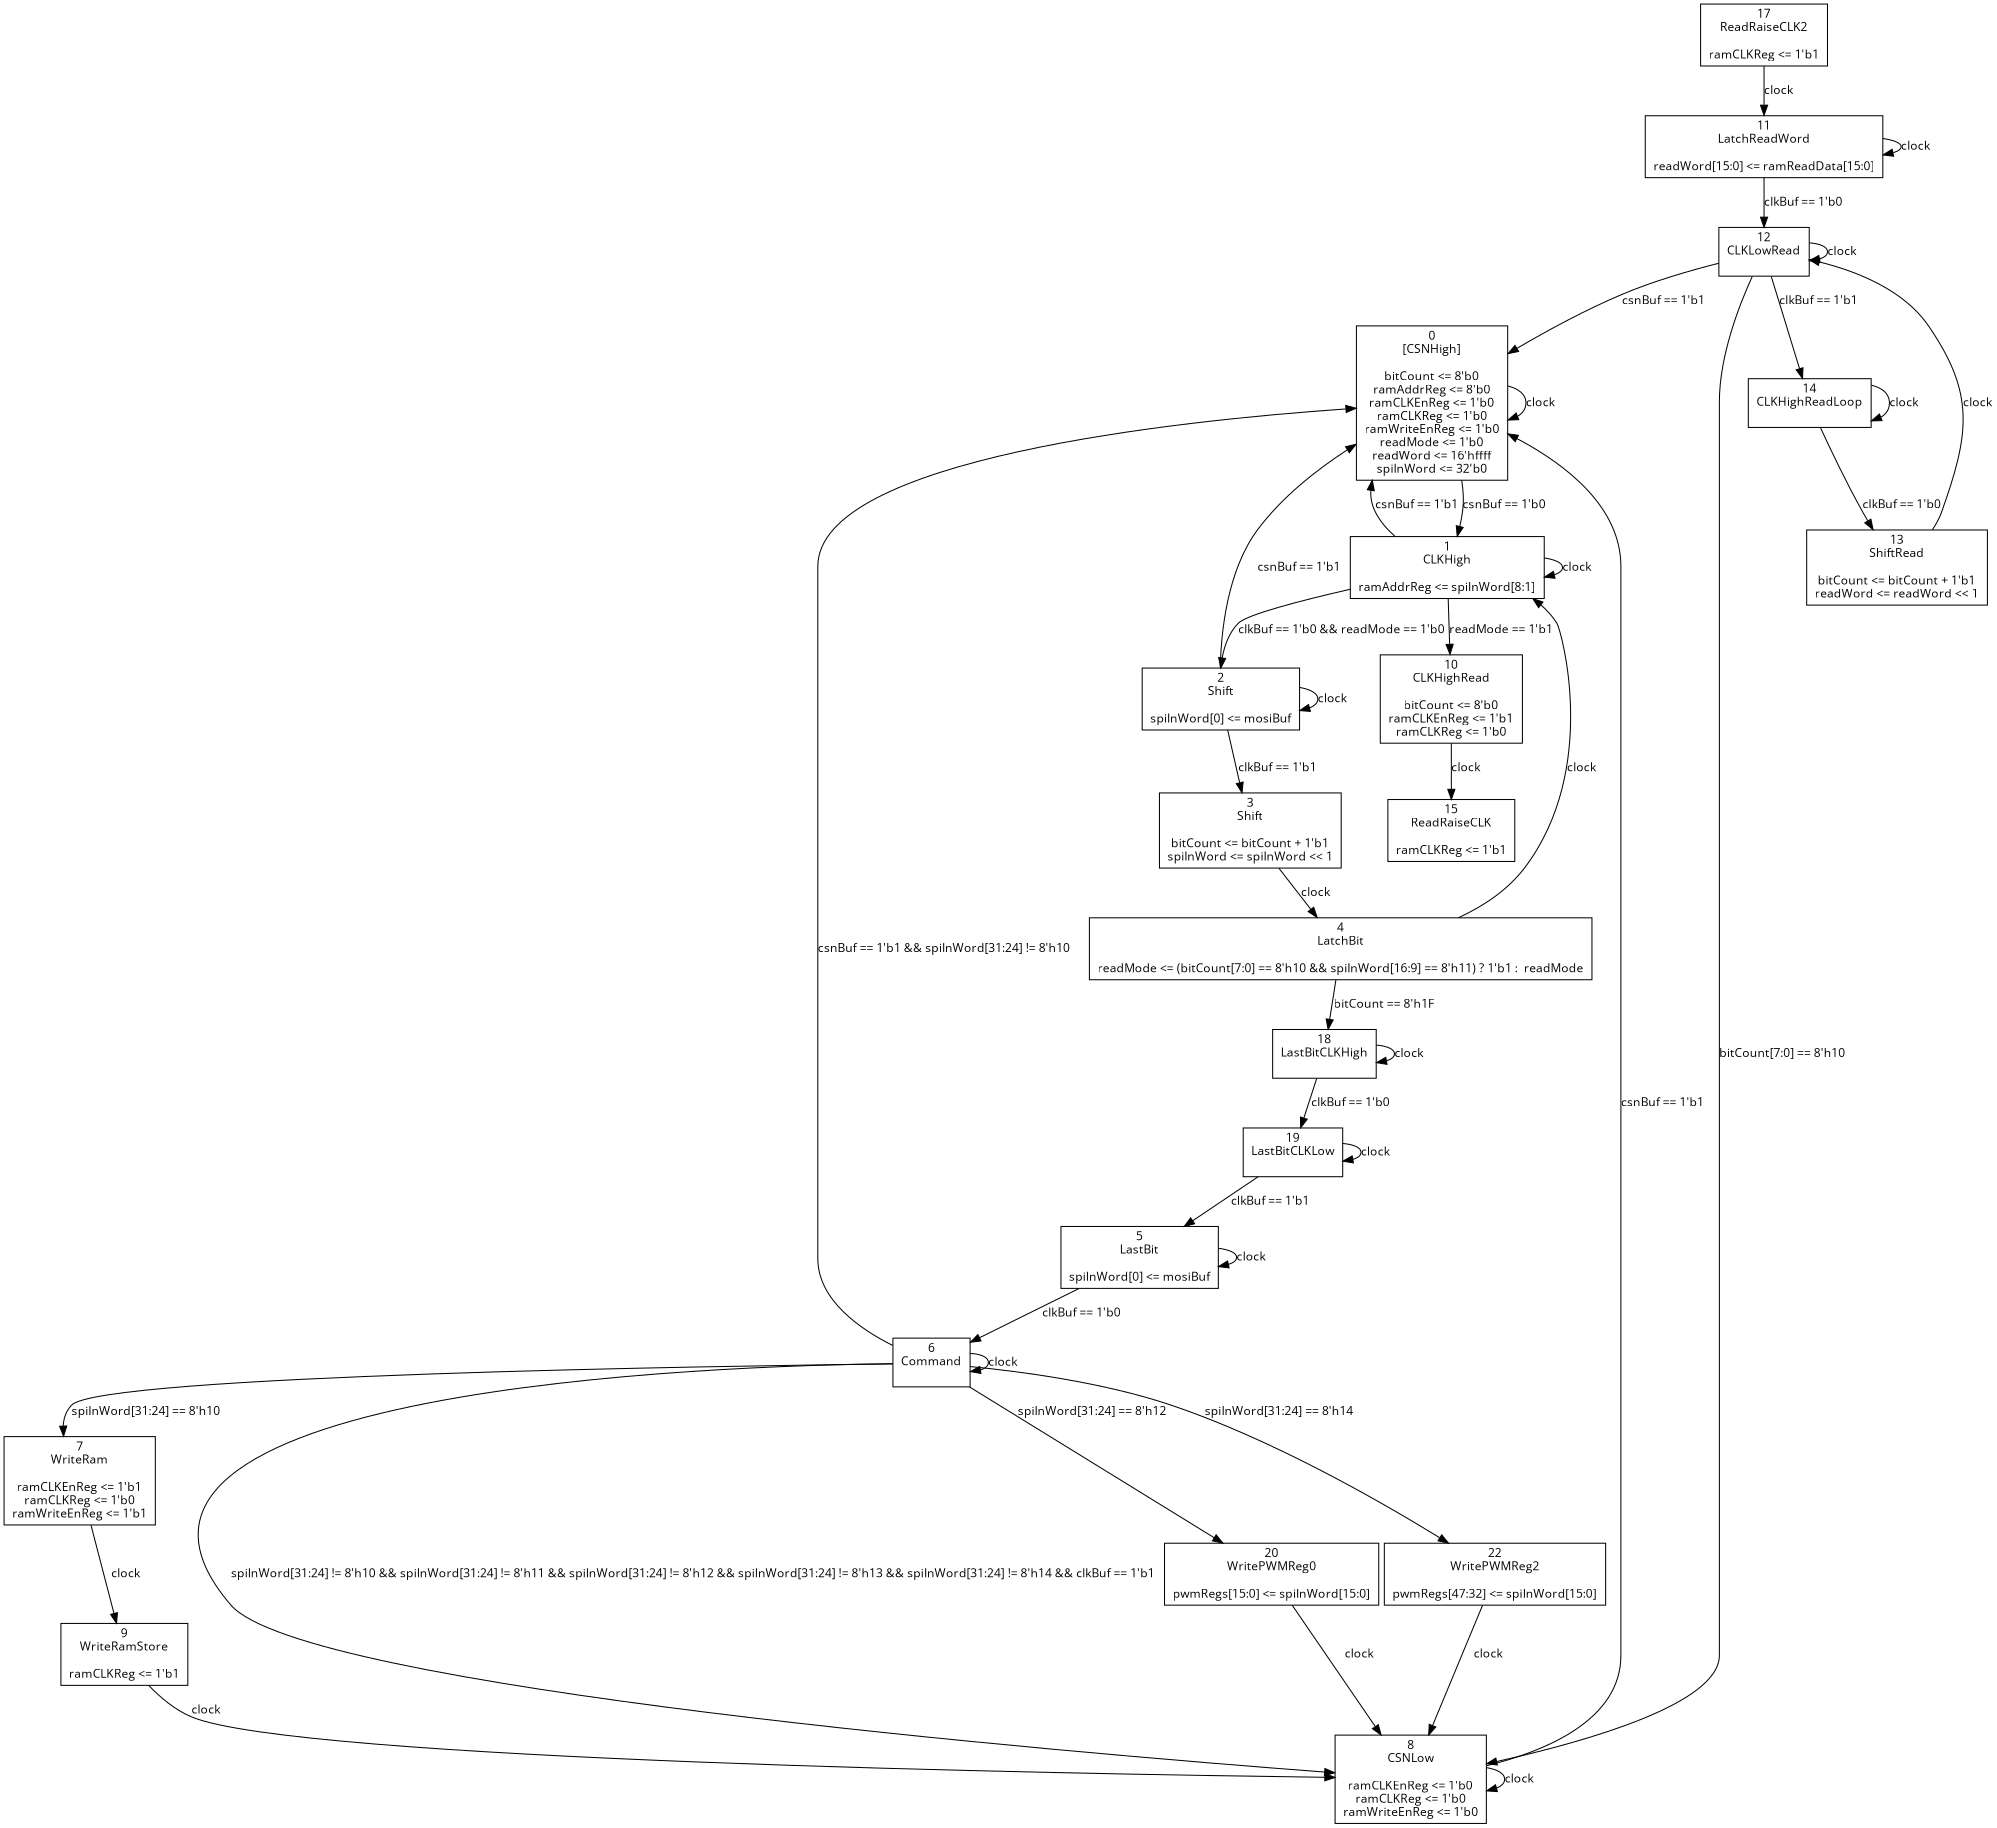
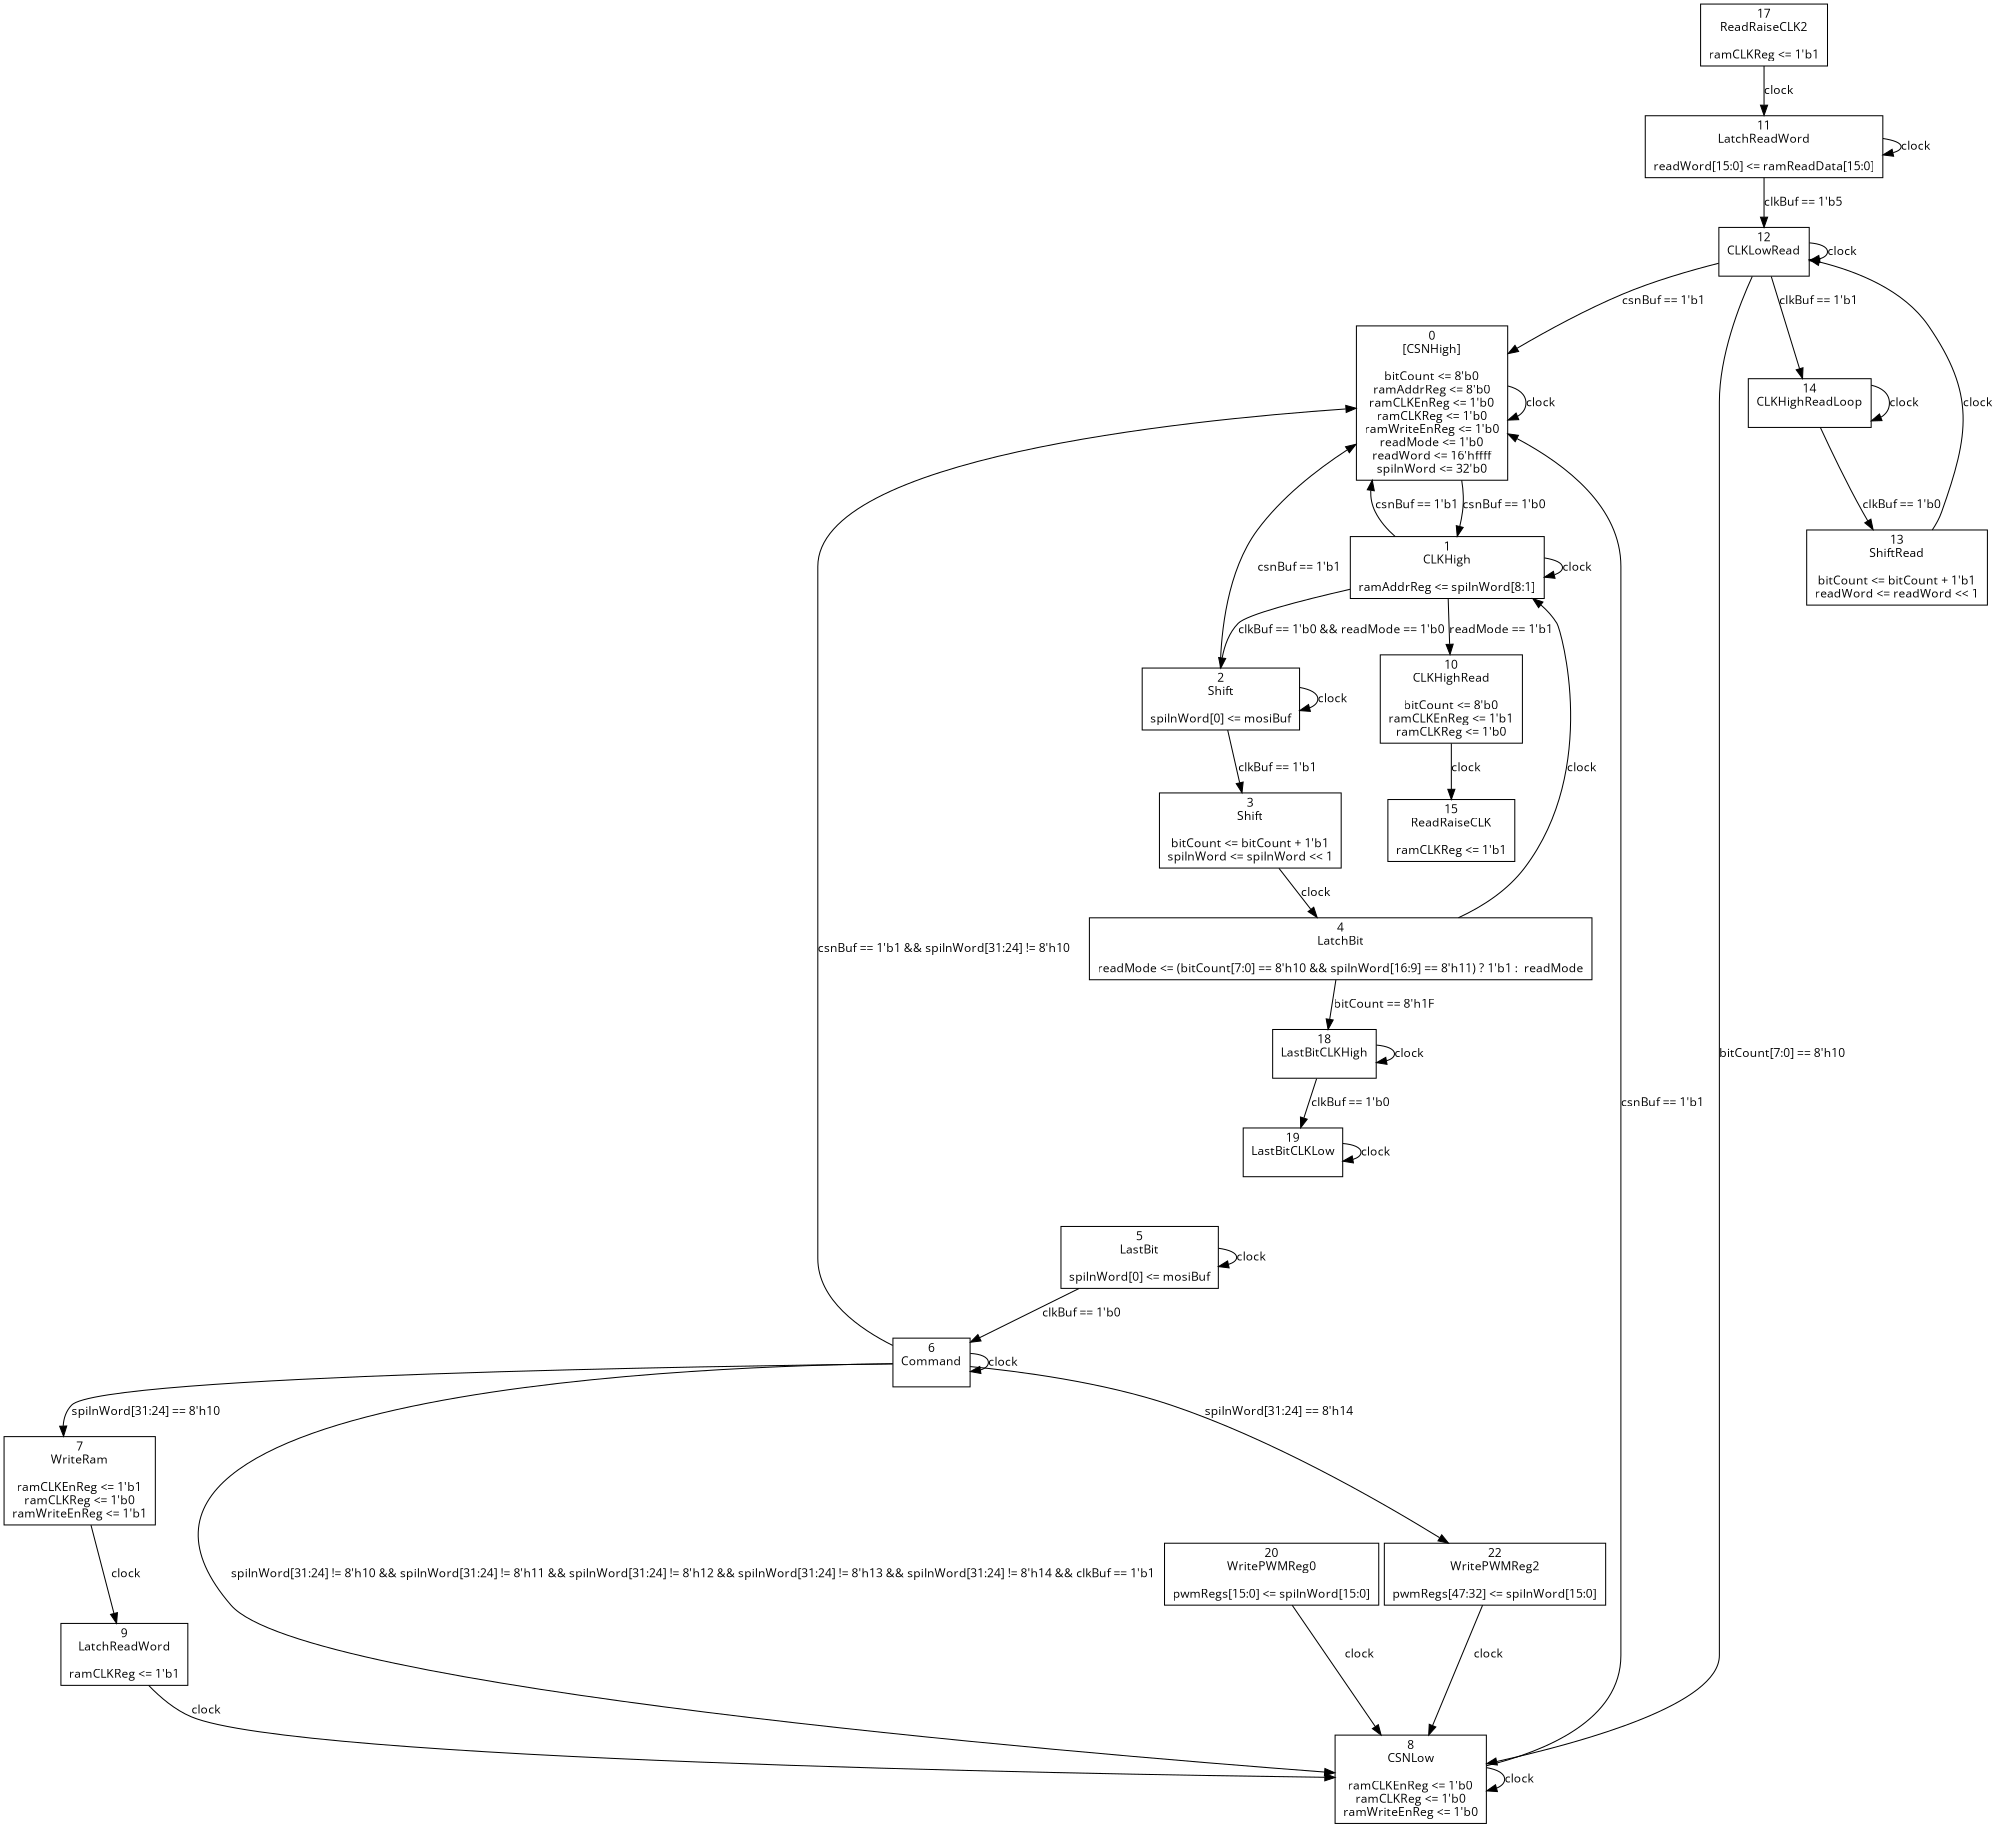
  digraph {
    fontname="Open Sans"
    rankdir=TB
    node [fontname="Open Sans" fontsize=12 shape=box]
    edge [fontname="Open Sans" fontsize=12]
    n1 [label="0\n[CSNHigh]\n\nbitCount <= 8'b0\nramAddrReg <= 8'b0\nramCLKEnReg <= 1'b0\nramCLKReg <= 1'b0\nramWriteEnReg <= 1'b0\nreadMode <= 1'b0\nreadWord <= 16'hffff\nspiInWord <= 32'b0\n"]
    n2 [label="1\nCLKHigh\n\nramAddrReg <= spiInWord[8:1]\n"]
    n3 [label="2\nShift\n\nspiInWord[0] <= mosiBuf\n"]
    n4 [label="10\nCLKHighRead\n\nbitCount <= 8'b0\nramCLKEnReg <= 1'b1\nramCLKReg <= 1'b0\n"]
    n5 [label="3\nShift\n\nbitCount <= bitCount + 1'b1\nspiInWord <= spiInWord << 1\n"]
    n6 [label="15\nReadRaiseCLK\n\nramCLKReg <= 1'b1\n"]
    n7 [label="4\nLatchBit\n\nreadMode <= (bitCount[7:0] == 8'h10 && spiInWord[16:9] == 8'h11) ? 1'b1 :  readMode\n"]
    n8 [label="18\nLastBitCLKHigh\n\n"]
    n9 [label="19\nLastBitCLKLow\n\n"]
    n10 [label="5\nLastBit\n\nspiInWord[0] <= mosiBuf\n"]
    n11 [label="6\nCommand\n\n"]
    n12 [label="7\nWriteRam\n\nramCLKEnReg <= 1'b1\nramCLKReg <= 1'b0\nramWriteEnReg <= 1'b1\n"]
    n13 [label="8\nCSNLow\n\nramCLKEnReg <= 1'b0\nramCLKReg <= 1'b0\nramWriteEnReg <= 1'b0\n"]
    n14 [label="20\nWritePWMReg0\n\npwmRegs[15:0] <= spiInWord[15:0]\n"]
    n15 [label="22\nWritePWMReg2\n\npwmRegs[47:32] <= spiInWord[15:0]\n"]
-   n16 [label="9\nWriteRamStore\n\nramCLKReg <= 1'b1\n"]
+   n16 [label="9\nLatchReadWord\n\nramCLKReg <= 1'b1\n"]
    n17 [label="11\nLatchReadWord\n\nreadWord[15:0] <= ramReadData[15:0]\n"]
    n18 [label="12\nCLKLowRead\n\n"]
    n19 [label="14\nCLKHighReadLoop\n\n"]
    n20 [label="13\nShiftRead\n\nbitCount <= bitCount + 1'b1\nreadWord <= readWord << 1\n"]
    n21 [label="17\nReadRaiseCLK2\n\nramCLKReg <= 1'b1\n"]
    n1 -> n1 [label=clock]
    n1 -> n2 [label="csnBuf == 1'b0"]
    n2 -> n1 [label="csnBuf == 1'b1"]
    n2 -> n2 [label=clock]
    n2 -> n3 [label="clkBuf == 1'b0 && readMode == 1'b0"]
    n2 -> n4 [label="readMode == 1'b1"]
    n3 -> n1 [label="csnBuf == 1'b1"]
    n3 -> n3 [label=clock]
    n3 -> n5 [label="clkBuf == 1'b1"]
    n4 -> n6 [label=clock]
    n5 -> n7 [label=clock]
    n7 -> n2 [label=clock]
    n7 -> n8 [label="bitCount == 8'h1F"]
    n8 -> n8 [label=clock]
    n8 -> n9 [label="clkBuf == 1'b0"]
    n9 -> n9 [label=clock]
-   n9 -> n10 [label="clkBuf == 1'b1"]
    n10 -> n10 [label=clock]
    n10 -> n11 [label="clkBuf == 1'b0"]
    n11 -> n1 [label="csnBuf == 1'b1 && spiInWord[31:24] != 8'h10"]
    n11 -> n11 [label=clock]
    n11 -> n12 [label="spiInWord[31:24] == 8'h10"]
    n11 -> n13 [label="spiInWord[31:24] != 8'h10 && spiInWord[31:24] != 8'h11 && spiInWord[31:24] != 8'h12 && spiInWord[31:24] != 8'h13 && spiInWord[31:24] != 8'h14 && clkBuf == 1'b1"]
-   n11 -> n14 [label="spiInWord[31:24] == 8'h12"]
    n11 -> n15 [label="spiInWord[31:24] == 8'h14"]
    n12 -> n16 [label=clock]
    n13 -> n1 [label="csnBuf == 1'b1"]
    n13 -> n13 [label=clock]
    n14 -> n13 [label=clock]
    n15 -> n13 [label=clock]
    n16 -> n13 [label=clock]
    n17 -> n17 [label=clock]
-   n17 -> n18 [label="clkBuf == 1'b0"]
+   n17 -> n18 [label="clkBuf == 1'b5"]
    n18 -> n1 [label="csnBuf == 1'b1"]
    n18 -> n13 [label="bitCount[7:0] == 8'h10"]
    n18 -> n18 [label=clock]
    n18 -> n19 [label="clkBuf == 1'b1"]
    n19 -> n19 [label=clock]
    n19 -> n20 [label="clkBuf == 1'b0"]
    n20 -> n18 [label=clock]
    n21 -> n17 [label=clock]
  }
